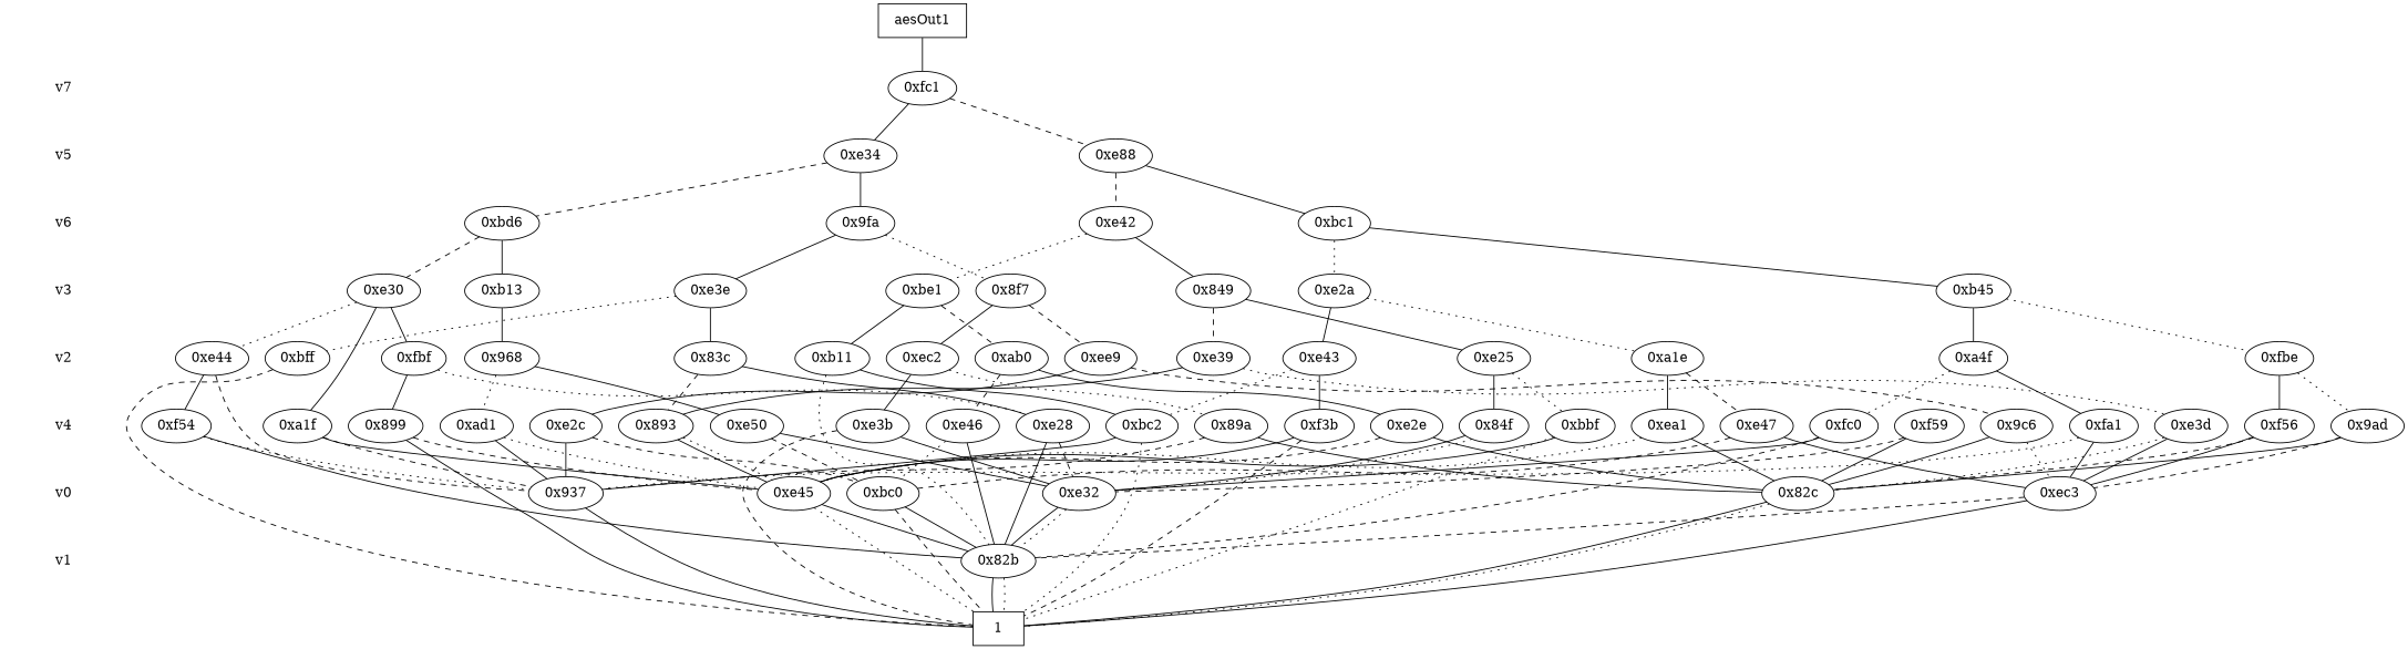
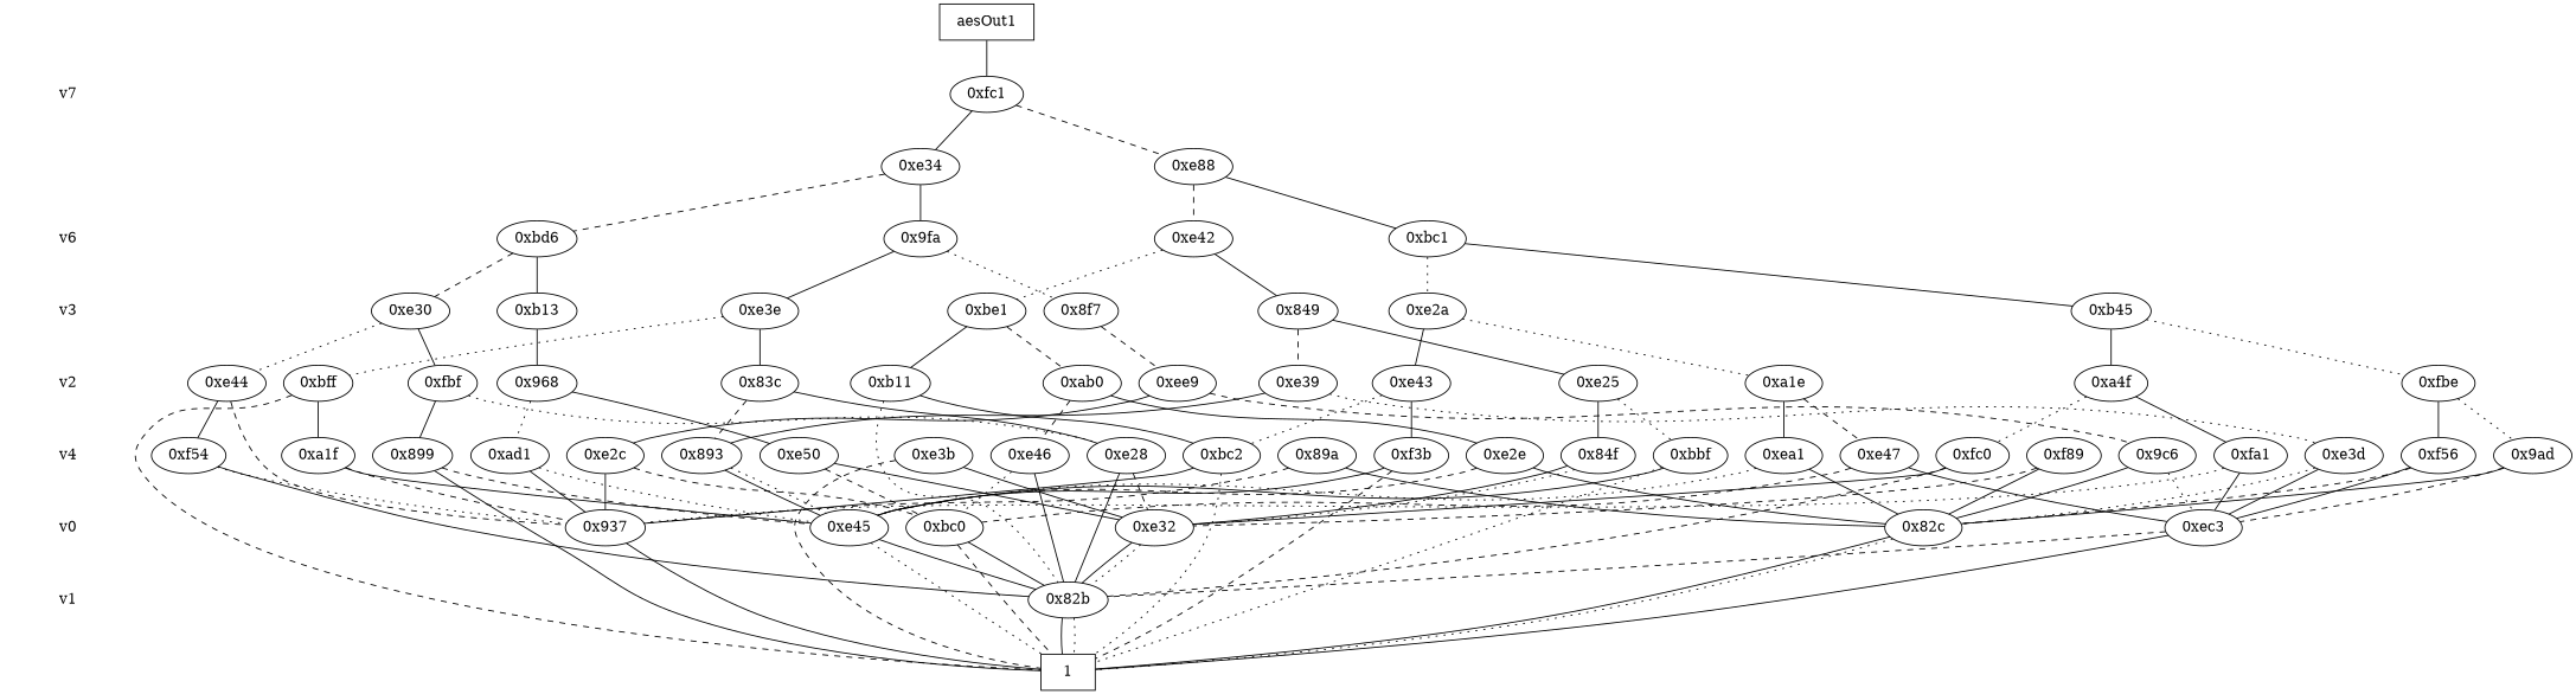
  digraph {
    edge [dir=none]
    "CONST NODES" [shape=plaintext style=invis]
    " v7 " [shape=plaintext]
-   " v5 " [shape=plaintext]
    " v6 " [shape=plaintext]
    " v3 " [shape=plaintext]
    " v2 " [shape=plaintext]
    " v4 " [shape=plaintext]
    " v0 " [shape=plaintext]
    " v1 " [shape=plaintext]
    "  aesOut1  " [shape=box]
    "0xfc1"
    "0xe88"
    "0xe34"
    "0x9fa"
    "0xbd6"
    "0xe42"
    "0xbc1"
    "0x849"
    "0xe30"
    "0xe3e"
    "0xb45"
    "0xb13"
    "0x8f7"
    "0xbe1"
    "0xe2a"
    "0xab0"
    "0xfbf"
    "0xee9"
    "0xe44"
    "0x83c"
    "0xa1e"
    "0xb11"
    "0x968"
    "0xbff"
    "0xa4f"
    "0xfbe"
-   "0xec2"
    "0xe25"
    "0xe43"
    "0xe39"
    "0xe2c"
    "0xe3b"
    "0xe3d"
    "0xf56"
    "0x89a"
    "0xfc0"
    "0x893"
    "0xad1"
    "0xbbf"
    "0xf3b"
    "0xbc2"
    "0xfa1"
-   "0xf89" [label="0xf59"]
+   "0xf89"
    "0xf54"
    "0x899"
    "0xe28"
    "0xe47"
    "0x84f"
    "0x9c6"
    "0x9ad"
    "0xea1"
    "0xe2e"
    "0xe46"
    "0xa1f"
    "0xe50"
    "0xe45"
    "0xbc0"
    "0xe32"
    "0x82c"
    "0x937"
    "0xec3"
    "0x82b"
    n73 [label=1 shape=box]
    subgraph sub_1 {
      "CONST NODES"
      " v7 "
-     " v5 "
      " v6 "
      " v3 "
      " v2 "
      " v4 "
      " v0 "
      " v1 "
    }
    subgraph sub_2 {
      rank=same
      "  aesOut1  "
    }
    subgraph sub_3 {
      rank=same
      " v7 "
      "0xfc1"
    }
    subgraph sub_4 {
      rank=same
-     " v5 "
      "0xe88"
      "0xe34"
    }
    subgraph sub_5 {
      rank=same
      " v6 "
      "0x9fa"
      "0xbd6"
      "0xe42"
      "0xbc1"
    }
    subgraph sub_6 {
      rank=same
      " v3 "
      "0x849"
      "0xe30"
      "0xe3e"
      "0xb45"
      "0xb13"
      "0x8f7"
      "0xbe1"
      "0xe2a"
    }
    subgraph sub_7 {
      rank=same
      " v2 "
      "0xab0"
      "0xfbf"
      "0xee9"
      "0xe44"
      "0x83c"
      "0xa1e"
      "0xb11"
      "0x968"
      "0xbff"
      "0xa4f"
      "0xfbe"
-     "0xec2"
      "0xe25"
      "0xe43"
      "0xe39"
    }
    subgraph sub_8 {
      rank=same
      " v4 "
      "0xe2c"
      "0xe3b"
      "0xe3d"
      "0xf56"
      "0x89a"
      "0xfc0"
      "0x893"
      "0xad1"
      "0xbbf"
      "0xf3b"
      "0xbc2"
      "0xfa1"
      "0xf89"
      "0xf54"
      "0x899"
      "0xe28"
      "0xe47"
      "0x84f"
      "0x9c6"
      "0x9ad"
      "0xea1"
      "0xe2e"
      "0xe46"
      "0xa1f"
      "0xe50"
    }
    subgraph sub_9 {
      rank=same
      " v0 "
      "0xe45"
      "0xbc0"
      "0xe32"
      "0x82c"
      "0x937"
      "0xec3"
    }
    subgraph sub_10 {
      rank=same
      " v1 "
      "0x82b"
    }
    subgraph sub_11 {
      rank=same
      "CONST NODES"
      subgraph sub_12 {
        rank=same
        n73
      }
    }
-   " v7 " -> " v5 " [style=invis]
-   " v5 " -> " v6 " [style=invis]
    " v6 " -> " v3 " [style=invis]
    " v3 " -> " v2 " [style=invis]
    " v2 " -> " v4 " [style=invis]
    " v4 " -> " v0 " [style=invis]
    " v0 " -> " v1 " [style=invis]
    " v1 " -> "CONST NODES" [style=invis]
    "  aesOut1  " -> "0xfc1" [style=solid]
    "0xfc1" -> "0xe88" [style=dashed]
    "0xfc1" -> "0xe34"
    "0xe88" -> "0xe42" [style=dashed]
    "0xe88" -> "0xbc1"
    "0xe34" -> "0x9fa"
    "0xe34" -> "0xbd6" [style=dashed]
    "0x9fa" -> "0xe3e"
    "0x9fa" -> "0x8f7" [style=dotted]
    "0xbd6" -> "0xe30" [style=dashed]
    "0xbd6" -> "0xb13"
    "0xe42" -> "0x849"
    "0xe42" -> "0xbe1" [style=dotted]
    "0xbc1" -> "0xb45"
    "0xbc1" -> "0xe2a" [style=dotted]
    "0x849" -> "0xe25"
    "0x849" -> "0xe39" [style=dashed]
    "0xe30" -> "0xfbf"
    "0xe30" -> "0xe44" [style=dotted]
    "0xe3e" -> "0x83c"
    "0xe3e" -> "0xbff" [style=dotted]
    "0xb45" -> "0xa4f"
    "0xb45" -> "0xfbe" [style=dotted]
    "0xb13" -> "0x968"
    "0x8f7" -> "0xee9" [style=dashed]
-   "0x8f7" -> "0xec2"
    "0xbe1" -> "0xab0" [style=dashed]
    "0xbe1" -> "0xb11"
    "0xe2a" -> "0xa1e" [style=dotted]
    "0xe2a" -> "0xe43"
    "0xab0" -> "0xe2e"
    "0xab0" -> "0xe46" [style=dashed]
    "0xfbf" -> "0x899"
    "0xfbf" -> "0xe28" [style=dotted]
    "0xee9" -> "0xe2c"
    "0xee9" -> "0x9c6" [style=dashed]
    "0xe44" -> "0xf54"
    "0xe44" -> "0x937" [style=dashed]
    "0x83c" -> "0x893" [style=dashed]
    "0x83c" -> "0xe28"
    "0xa1e" -> "0xe47" [style=dashed]
    "0xa1e" -> "0xea1"
    "0xb11" -> "0xbc2"
    "0xb11" -> "0x82b" [style=dotted]
    "0x968" -> "0xad1" [style=dotted]
    "0x968" -> "0xe50"
-   "0xe30" -> "0xa1f"
+   "0xbff" -> "0xa1f"
    "0xbff" -> n73 [style=dashed]
    "0xa4f" -> "0xfc0" [style=dotted]
    "0xa4f" -> "0xfa1"
    "0xfbe" -> "0xf56"
    "0xfbe" -> "0x9ad" [style=dotted]
-   "0xec2" -> "0xe3b"
-   "0xec2" -> "0x89a" [style=dotted]
    "0xe25" -> "0xbbf" [style=dotted]
    "0xe25" -> "0x84f"
    "0xe43" -> "0xf3b"
    "0xe43" -> "0xbc2" [style=dotted]
    "0xe39" -> "0xe3d" [style=dotted]
    "0xe39" -> "0x893"
    "0xe2c" -> "0xbc0" [style=dashed]
    "0xe2c" -> "0x937"
    "0xe3b" -> "0xe32"
    "0xe3b" -> n73 [style=dashed]
    "0xe3d" -> "0x82c" [style=dotted]
    "0xe3d" -> "0xec3"
    "0xf56" -> "0x82c" [style=dashed]
    "0xf56" -> "0xec3"
    "0x89a" -> "0x82c"
    "0x89a" -> "0x937" [style=dashed]
    "0xfc0" -> "0xe32"
    "0xfc0" -> "0x82b" [style=dashed]
    "0x893" -> "0xe45"
    "0x893" -> "0xe45" [style=dotted]
    "0xad1" -> "0xe45" [style=dotted]
    "0xad1" -> "0x937"
    "0xbbf" -> "0xe45"
    "0xbbf" -> n73 [style=dotted]
    "0xf3b" -> "0xe45"
    "0xf3b" -> n73 [style=dashed]
    "0xbc2" -> "0x937"
    "0xbc2" -> n73 [style=dotted]
    "0xfa1" -> "0x937" [style=dotted]
    "0xfa1" -> "0xec3"
    "0xf89" -> "0xe32" [style=dashed]
    "0xf89" -> "0x82c"
    "0xf54" -> "0x937" [style=dotted]
    "0xf54" -> "0x82b"
    "0x899" -> "0xe45" [style=dashed]
    "0x899" -> n73
    "0xe28" -> "0xe32" [style=dashed]
    "0xe28" -> "0x82b"
    "0xe47" -> "0xbc0" [style=dashed]
    "0xe47" -> "0xec3"
    "0x84f" -> "0xe32"
    "0x84f" -> "0xe32" [style=dotted]
    "0x9c6" -> "0x82c"
    "0x9c6" -> "0xec3" [style=dotted]
    "0x9ad" -> "0x82c"
    "0x9ad" -> "0xec3" [style=dashed]
    "0xea1" -> "0xe45" [style=dotted]
    "0xea1" -> "0x82c"
    "0xe2e" -> "0xe45" [style=dashed]
    "0xe2e" -> "0x82c"
    "0xe46" -> "0xbc0" [style=dotted]
    "0xe46" -> "0x82b"
    "0xa1f" -> "0xe45"
    "0xa1f" -> "0x937" [style=dashed]
    "0xe50" -> "0xbc0" [style=dashed]
    "0xe50" -> "0xe32"
    "0xe45" -> "0x82b"
    "0xe45" -> n73 [style=dotted]
    "0xbc0" -> "0x82b"
    "0xbc0" -> n73 [style=dashed]
    "0xe32" -> "0x82b"
    "0xe32" -> "0x82b" [style=dotted]
    "0x82c" -> n73
    "0x82c" -> n73 [style=dotted]
    "0x937" -> n73
    "0xec3" -> "0x82b" [style=dashed]
    "0xec3" -> n73
    "0x82b" -> n73
    "0x82b" -> n73 [style=dotted]
  }
